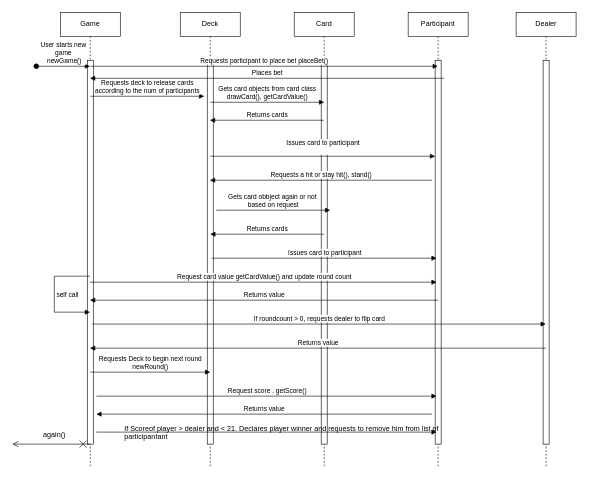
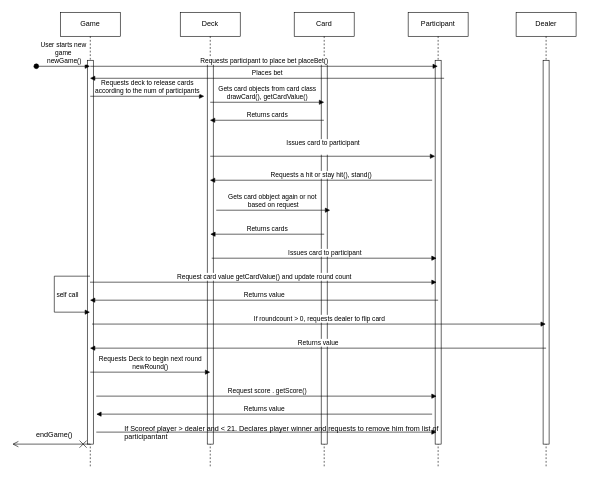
  <mxCell id="0" />
  <mxCell id="1" parent="0" />
  <mxCell id="2" value="Game" style="shape=umlLifeline;perimeter=lifelinePerimeter;whiteSpace=wrap;html=1;container=1;dropTarget=0;collapsible=0;recursiveResize=0;outlineConnect=0;portConstraint=eastwest;newEdgeStyle={&quot;curved&quot;:0,&quot;rounded&quot;:0};" vertex="1" parent="1"><mxGeometry x="100" y="20" width="100" height="760" as="geometry" /></mxCell>
  <mxCell id="3" value="" style="html=1;points=[[0,0,0,0,5],[0,1,0,0,-5],[1,0,0,0,5],[1,1,0,0,-5]];perimeter=orthogonalPerimeter;outlineConnect=0;targetShapes=umlLifeline;portConstraint=eastwest;newEdgeStyle={&quot;curved&quot;:0,&quot;rounded&quot;:0};" vertex="1" parent="2"><mxGeometry x="45" y="80" width="10" height="640" as="geometry" /></mxCell>
  <mxCell id="4" value="Dealer" style="shape=umlLifeline;perimeter=lifelinePerimeter;whiteSpace=wrap;html=1;container=1;dropTarget=0;collapsible=0;recursiveResize=0;outlineConnect=0;portConstraint=eastwest;newEdgeStyle={&quot;curved&quot;:0,&quot;rounded&quot;:0};" vertex="1" parent="1"><mxGeometry x="860" y="20" width="100" height="760" as="geometry" /></mxCell>
  <mxCell id="5" value="" style="html=1;points=[[0,0,0,0,5],[0,1,0,0,-5],[1,0,0,0,5],[1,1,0,0,-5]];perimeter=orthogonalPerimeter;outlineConnect=0;targetShapes=umlLifeline;portConstraint=eastwest;newEdgeStyle={&quot;curved&quot;:0,&quot;rounded&quot;:0};" vertex="1" parent="4"><mxGeometry x="45" y="80" width="10" height="640" as="geometry" /></mxCell>
  <mxCell id="6" value="Participant" style="shape=umlLifeline;perimeter=lifelinePerimeter;whiteSpace=wrap;html=1;container=1;dropTarget=0;collapsible=0;recursiveResize=0;outlineConnect=0;portConstraint=eastwest;newEdgeStyle={&quot;curved&quot;:0,&quot;rounded&quot;:0};" vertex="1" parent="1"><mxGeometry x="680" y="20" width="100" height="760" as="geometry" /></mxCell>
  <mxCell id="7" value="" style="html=1;points=[[0,0,0,0,5],[0,1,0,0,-5],[1,0,0,0,5],[1,1,0,0,-5]];perimeter=orthogonalPerimeter;outlineConnect=0;targetShapes=umlLifeline;portConstraint=eastwest;newEdgeStyle={&quot;curved&quot;:0,&quot;rounded&quot;:0};" vertex="1" parent="6"><mxGeometry x="45" y="80" width="10" height="640" as="geometry" /></mxCell>
  <mxCell id="8" value="Card" style="shape=umlLifeline;perimeter=lifelinePerimeter;whiteSpace=wrap;html=1;container=1;dropTarget=0;collapsible=0;recursiveResize=0;outlineConnect=0;portConstraint=eastwest;newEdgeStyle={&quot;curved&quot;:0,&quot;rounded&quot;:0};" vertex="1" parent="1"><mxGeometry x="490" y="20" width="100" height="760" as="geometry" /></mxCell>
  <mxCell id="9" value="" style="html=1;points=[[0,0,0,0,5],[0,1,0,0,-5],[1,0,0,0,5],[1,1,0,0,-5]];perimeter=orthogonalPerimeter;outlineConnect=0;targetShapes=umlLifeline;portConstraint=eastwest;newEdgeStyle={&quot;curved&quot;:0,&quot;rounded&quot;:0};" vertex="1" parent="8"><mxGeometry x="45" y="80" width="10" height="640" as="geometry" /></mxCell>
  <mxCell id="10" value="Deck" style="shape=umlLifeline;perimeter=lifelinePerimeter;whiteSpace=wrap;html=1;container=1;dropTarget=0;collapsible=0;recursiveResize=0;outlineConnect=0;portConstraint=eastwest;newEdgeStyle={&quot;curved&quot;:0,&quot;rounded&quot;:0};" vertex="1" parent="1"><mxGeometry x="300" y="20" width="100" height="760" as="geometry" /></mxCell>
  <mxCell id="11" value="" style="html=1;points=[[0,0,0,0,5],[0,1,0,0,-5],[1,0,0,0,5],[1,1,0,0,-5]];perimeter=orthogonalPerimeter;outlineConnect=0;targetShapes=umlLifeline;portConstraint=eastwest;newEdgeStyle={&quot;curved&quot;:0,&quot;rounded&quot;:0};" vertex="1" parent="10"><mxGeometry x="45" y="80" width="10" height="640" as="geometry" /></mxCell>
  <mxCell id="12" value="&lt;div&gt;User starts new&lt;/div&gt;&lt;div&gt;game&lt;/div&gt;&amp;nbsp;newGame()" style="html=1;verticalAlign=bottom;startArrow=oval;startFill=1;endArrow=block;startSize=8;curved=0;rounded=0;" edge="1" parent="1" target="2"><mxGeometry x="0.006" width="60" relative="1" as="geometry"><mxPoint y="110" as="sourcePoint" x="60" /><mxPoint x="120" y="110" as="targetPoint" /><mxPoint as="offset" /></mxGeometry></mxCell>
  <mxCell id="13" value="&lt;div&gt;Requests deck to release cards &lt;br&gt;&lt;/div&gt;&lt;div&gt;according to the num of participants&lt;/div&gt;" style="html=1;verticalAlign=bottom;endArrow=block;curved=0;rounded=0;" edge="1" parent="1"><mxGeometry width="80" relative="1" as="geometry"><mxPoint x="150" y="160" as="sourcePoint" /><mxPoint x="340" y="160" as="targetPoint" /></mxGeometry></mxCell>
  <mxCell id="14" value="&lt;div&gt;Gets card objects from card class&lt;/div&gt;drawCard(), getCardValue()" style="html=1;verticalAlign=bottom;endArrow=block;curved=0;rounded=0;" edge="1" parent="1"><mxGeometry width="80" relative="1" as="geometry"><mxPoint x="350" y="170" as="sourcePoint" /><mxPoint x="540" y="170" as="targetPoint" /><mxPoint as="offset" /></mxGeometry></mxCell>
  <mxCell id="15" value="Returns cards" style="html=1;verticalAlign=bottom;endArrow=block;curved=0;rounded=0;" edge="1" parent="1"><mxGeometry width="80" relative="1" as="geometry"><mxPoint x="539.5" y="200" as="sourcePoint" /><mxPoint x="349.5" y="200" as="targetPoint" /></mxGeometry></mxCell>
  <mxCell id="16" value="&lt;div&gt;Issues card to participant&lt;br&gt;&lt;/div&gt;&amp;nbsp;" style="html=1;verticalAlign=bottom;endArrow=block;curved=0;rounded=0;" edge="1" parent="1" target="7"><mxGeometry width="80" relative="1" as="geometry"><mxPoint x="350" y="260" as="sourcePoint" /><mxPoint x="540" y="260" as="targetPoint" /></mxGeometry></mxCell>
  <mxCell id="17" value="Requests a hit or stay hit(), stand()" style="html=1;verticalAlign=bottom;endArrow=block;curved=0;rounded=0;" edge="1" parent="1" target="10"><mxGeometry width="80" relative="1" as="geometry"><mxPoint x="720" y="300" as="sourcePoint" /><mxPoint x="530" y="300" as="targetPoint" /></mxGeometry></mxCell>
  <mxCell id="18" value="&lt;div&gt;Gets card obbject again or not&amp;nbsp;&lt;/div&gt;&lt;div&gt;based on request&lt;/div&gt;" style="html=1;verticalAlign=bottom;endArrow=block;curved=0;rounded=0;" edge="1" parent="1"><mxGeometry width="80" relative="1" as="geometry"><mxPoint x="360" y="350" as="sourcePoint" /><mxPoint x="550" y="350" as="targetPoint" /><mxPoint as="offset" /></mxGeometry></mxCell>
  <mxCell id="19" value="Returns cards" style="html=1;verticalAlign=bottom;endArrow=block;curved=0;rounded=0;" edge="1" parent="1"><mxGeometry width="80" relative="1" as="geometry"><mxPoint x="540" y="390" as="sourcePoint" /><mxPoint x="350" y="390" as="targetPoint" /></mxGeometry></mxCell>
  <mxCell id="20" value="&lt;div&gt;Issues card to participant&lt;br&gt;&lt;/div&gt;" style="html=1;verticalAlign=bottom;endArrow=block;curved=0;rounded=0;" edge="1" parent="1"><mxGeometry x="0.003" width="80" relative="1" as="geometry"><mxPoint x="352.5" y="430" as="sourcePoint" /><mxPoint x="727.5" y="430" as="targetPoint" /><mxPoint as="offset" /></mxGeometry></mxCell>
  <mxCell id="21" value="Requests participant to place bet placeBet()" style="html=1;verticalAlign=bottom;endArrow=block;curved=0;rounded=0;" edge="1" parent="1" target="6"><mxGeometry x="0.001" width="80" relative="1" as="geometry"><mxPoint x="150" y="110" as="sourcePoint" /><mxPoint x="525" y="110" as="targetPoint" /><mxPoint as="offset" /></mxGeometry></mxCell>
  <mxCell id="22" value="&lt;div&gt;Places bet&lt;/div&gt;" style="html=1;verticalAlign=bottom;endArrow=block;curved=0;rounded=0;" edge="1" parent="1" target="2"><mxGeometry width="80" relative="1" as="geometry"><mxPoint x="740" y="130" as="sourcePoint" /><mxPoint x="550" y="130" as="targetPoint" /></mxGeometry></mxCell>
  <mxCell id="23" value="&lt;div&gt;Request card value getCardValue() and update round count&lt;/div&gt;" style="html=1;verticalAlign=bottom;endArrow=block;curved=0;rounded=0;" edge="1" parent="1" source="2"><mxGeometry x="0.003" width="80" relative="1" as="geometry"><mxPoint x="352.5" y="470" as="sourcePoint" /><mxPoint x="727.5" y="470" as="targetPoint" /><mxPoint as="offset" /></mxGeometry></mxCell>
  <mxCell id="24" value="Returns value" style="html=1;verticalAlign=bottom;endArrow=block;curved=0;rounded=0;" edge="1" parent="1" target="2"><mxGeometry width="80" relative="1" as="geometry"><mxPoint x="730" y="500" as="sourcePoint" /><mxPoint x="540" y="500" as="targetPoint" /></mxGeometry></mxCell>
  <mxCell id="25" value="&lt;div&gt;If roundcount &amp;gt; 0, requests dealer to flip card&lt;br&gt;&lt;/div&gt;" style="html=1;verticalAlign=bottom;endArrow=block;curved=0;rounded=0;exitX=0.53;exitY=0.684;exitDx=0;exitDy=0;exitPerimeter=0;" edge="1" parent="1" source="2" target="4"><mxGeometry x="0.003" width="80" relative="1" as="geometry"><mxPoint x="352.5" y="540" as="sourcePoint" /><mxPoint x="727.5" y="540" as="targetPoint" /><mxPoint as="offset" /></mxGeometry></mxCell>
  <mxCell id="26" value="Returns value" style="html=1;verticalAlign=bottom;endArrow=block;curved=0;rounded=0;" edge="1" parent="1" target="2"><mxGeometry width="80" relative="1" as="geometry"><mxPoint x="910" y="580" as="sourcePoint" /><mxPoint x="530" y="580" as="targetPoint" /></mxGeometry></mxCell>
  <mxCell id="27" value="&lt;div&gt;Requests Deck to begin next round&lt;br&gt;newRound()&lt;br&gt;&lt;/div&gt;" style="html=1;verticalAlign=bottom;endArrow=block;curved=0;rounded=0;" edge="1" parent="1"><mxGeometry x="0.003" width="80" relative="1" as="geometry"><mxPoint x="150" y="620" as="sourcePoint" /><mxPoint x="350" y="620" as="targetPoint" /><mxPoint as="offset" /></mxGeometry></mxCell>
  <mxCell id="28" value="&lt;div&gt;Request score . getScore()&lt;br&gt;&lt;/div&gt;" style="html=1;verticalAlign=bottom;endArrow=block;curved=0;rounded=0;" edge="1" parent="1"><mxGeometry x="0.003" width="80" relative="1" as="geometry"><mxPoint x="160" y="660" as="sourcePoint" /><mxPoint x="727.5" y="660" as="targetPoint" /><mxPoint as="offset" /></mxGeometry></mxCell>
  <mxCell id="29" value="Returns value" style="html=1;verticalAlign=bottom;endArrow=block;curved=0;rounded=0;" edge="1" parent="1"><mxGeometry width="80" relative="1" as="geometry"><mxPoint x="720" y="690" as="sourcePoint" /><mxPoint x="160" y="690" as="targetPoint" /></mxGeometry></mxCell>
  <mxCell id="30" value="" style="endArrow=open;startArrow=cross;endFill=0;startFill=0;endSize=8;startSize=10;html=1;rounded=0;" edge="1" parent="1"><mxGeometry width="160" relative="1" as="geometry"><mxPoint x="150" y="740" as="sourcePoint" /><mxPoint x="20" y="740" as="targetPoint" /></mxGeometry></mxCell>
  <mxCell id="31" value="&lt;div&gt;&lt;br&gt;&lt;/div&gt;" style="html=1;verticalAlign=bottom;endArrow=block;curved=0;rounded=0;" edge="1" parent="1"><mxGeometry x="0.003" width="80" relative="1" as="geometry"><mxPoint x="160" y="720" as="sourcePoint" /><mxPoint x="727.5" y="720" as="targetPoint" /><mxPoint as="offset" /></mxGeometry></mxCell>
  <mxCell id="32" value="If Scoreof player &amp;gt; dealer and &amp;lt; 21. Declares player winner and requests to remove him from list of participantant" style="text;whiteSpace=wrap;html=1;" vertex="1" parent="1"><mxGeometry x="205" y="700" width="560" height="50" as="geometry" /></mxCell>
- <mxCell id="33" value="&lt;div&gt;again()&lt;/div&gt;" style="text;html=1;align=center;verticalAlign=middle;resizable=0;points=[];autosize=1;strokeColor=none;fillColor=none;" vertex="1" parent="1"><mxGeometry x="50" y="710" width="80" height="30" as="geometry" /></mxCell>
+ <mxCell id="33" value="&lt;div&gt;endGame()&lt;/div&gt;" style="text;html=1;align=center;verticalAlign=middle;resizable=0;points=[];autosize=1;strokeColor=none;fillColor=none;" vertex="1" parent="1"><mxGeometry x="50" y="710" width="80" height="30" as="geometry" /></mxCell>
  <mxCell id="34" value="self call" style="html=1;align=left;spacingLeft=2;endArrow=block;rounded=0;edgeStyle=orthogonalEdgeStyle;curved=0;rounded=0;" edge="1" target="2" parent="1" source="2"><mxGeometry relative="1" as="geometry"><mxPoint x="80" y="470" as="sourcePoint" /><Array as="points"><mxPoint x="90" y="460" /><mxPoint x="90" y="520" /></Array><mxPoint x="80" y="560" as="targetPoint" /></mxGeometry></mxCell>
